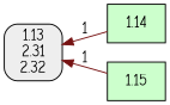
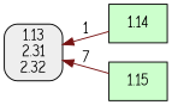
  digraph {
    fontname="Comic Neue"
    rankdir=RL
    node [fillcolor="#CCFFCC" fontname="Comic Neue" shape=box style=filled]
    edge [color="#761212" fontname="Comic Neue" style=filled]
    "1.13\n2.31\n2.32" [fillcolor="#EEEEEE" style="filled,rounded"]
    1.14
    1.15
    1.14 -> "1.13\n2.31\n2.32" [label=1]
-   1.15 -> "1.13\n2.31\n2.32" [label=1]
+   1.15 -> "1.13\n2.31\n2.32" [label=7]
  }
